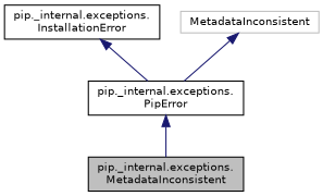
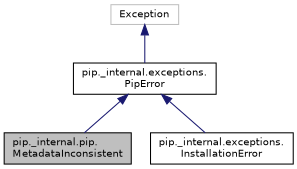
  digraph {
    node [color=black fillcolor=white fontname=Helvetica fontsize=10 shape=record style=filled]
    edge [color=midnightblue dir=back fontname=Helvetica fontsize=10 labelfontname=Helvetica labelfontsize=10 style=solid]
-   n1 [fillcolor=grey75 fontcolor=black height=0.2 label="pip._internal.exceptions.\lMetadataInconsistent" width=0.4]
+   n1 [fillcolor=grey75 fontcolor=black height=0.2 label="pip._internal.pip.\lMetadataInconsistent" width=0.4]
    n2 [height=0.2 label="pip._internal.exceptions.\lInstallationError" width=0.4]
    n3 [height=0.2 label="pip._internal.exceptions.\lPipError" width=0.4]
-   n4 [color=grey75 height=0.2 label=MetadataInconsistent width=0.4]
+   n4 [color=grey75 height=0.2 label=Exception width=0.4]
    n3 -> n1
-   n2 -> n3
+   n3 -> n2
    n4 -> n3
  }
